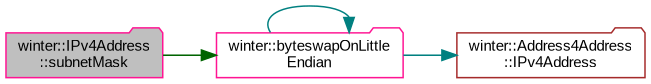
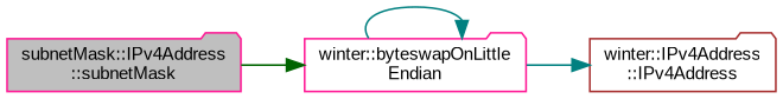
  digraph {
    fontname="Liberation Sans"
    rankdir=LR
    node [color=deeppink fillcolor=white fontname="Liberation Sans" fontsize=10 shape=folder style=filled]
    edge [color=teal fontname="Liberation Sans" fontsize=10 labelfontname=Helvetica labelfontsize=10 style=solid]
-   n1 [fillcolor=grey75 fontcolor=black height=0.2 label="winter::IPv4Address\l::subnetMask" width=0.4]
+   n1 [fillcolor=grey75 fontcolor=black height=0.2 label="subnetMask::IPv4Address\l::subnetMask" width=0.4]
    n2 [height=0.2 label="winter::byteswapOnLittle\lEndian" width=0.4]
-   n3 [color=brown height=0.2 label="winter::Address4Address\l::IPv4Address" width=0.4]
+   n3 [color=brown height=0.2 label="winter::IPv4Address\l::IPv4Address" width=0.4]
    n1 -> n2 [color=darkgreen]
    n2 -> n2
    n2 -> n3
  }
